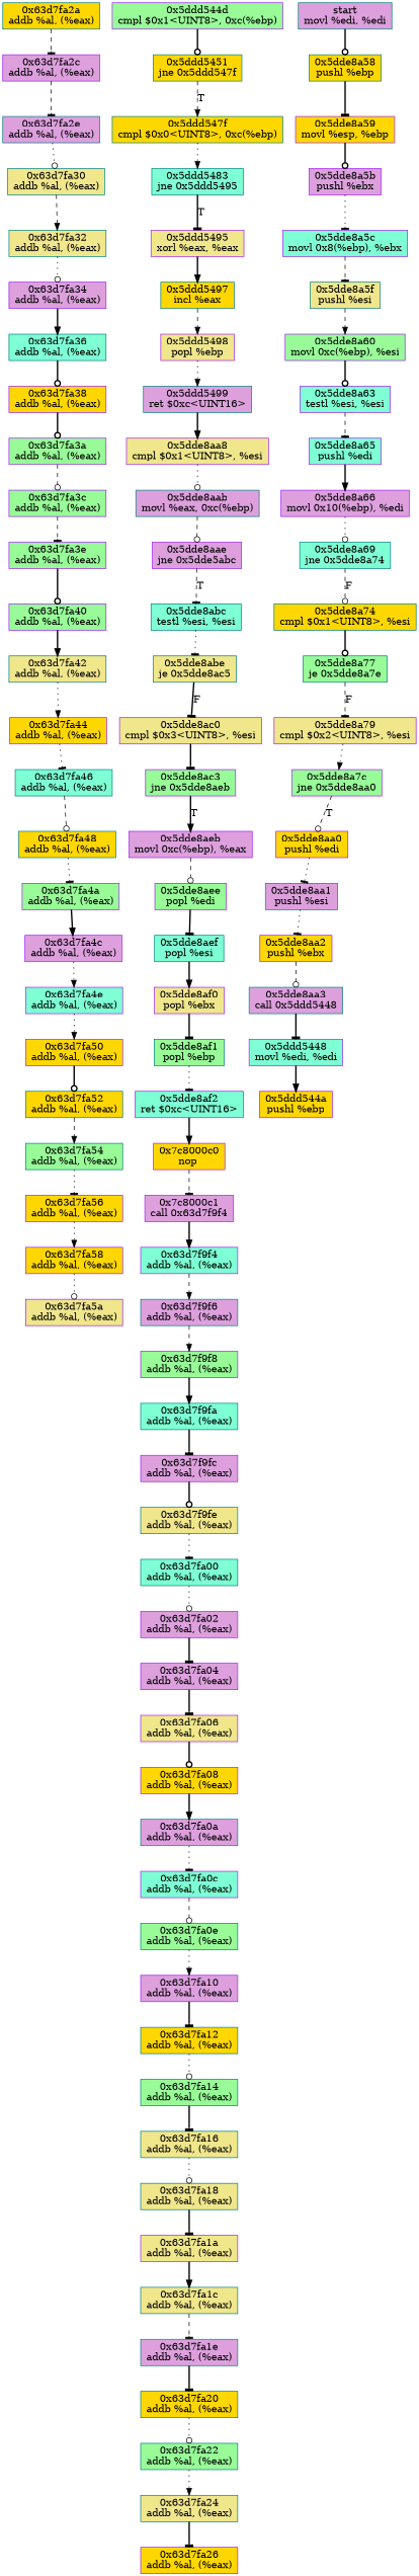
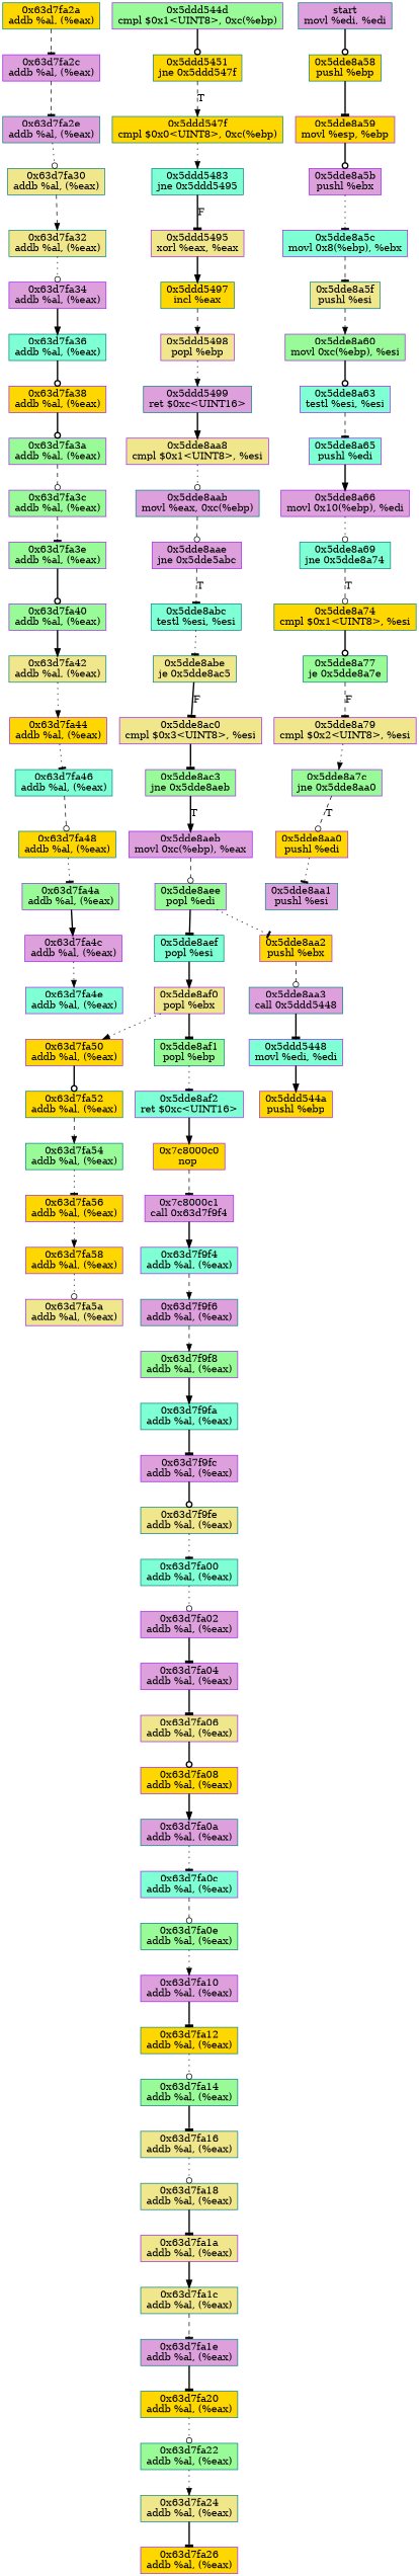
  digraph {
    node [color=purple fillcolor=gold shape=rectangle style=filled]
    edge [arrowhead=tee color="#000000" style=bold]
    n1 [color=teal fillcolor=plum label="start\nmovl %edi, %edi"]
    n2 [color=teal label="0x5dde8a58\npushl %ebp"]
    n3 [label="0x5dde8a59\nmovl %esp, %ebp"]
    n4 [fillcolor=plum label="0x5dde8a5b\npushl %ebx"]
    n5 [fillcolor=aquamarine label="0x5dde8a5c\nmovl 0x8(%ebp), %ebx"]
    n6 [color=teal fillcolor=khaki label="0x5dde8a5f\npushl %esi"]
    n7 [fillcolor=palegreen label="0x5dde8a60\nmovl 0xc(%ebp), %esi"]
    n8 [fillcolor=aquamarine label="0x5dde8a63\ntestl %esi, %esi"]
    n9 [fillcolor=aquamarine label="0x5dde8a65\npushl %edi"]
    n10 [fillcolor=plum label="0x5dde8a66\nmovl 0x10(%ebp), %edi"]
    n11 [color=teal fillcolor=aquamarine label="0x5dde8a69\njne 0x5dde8a74"]
    n12 [color=teal label="0x5dde8a74\ncmpl $0x1<UINT8>, %esi"]
    n13 [color=teal fillcolor=palegreen label="0x5dde8a77\nje 0x5dde8a7e"]
    n14 [fillcolor=khaki label="0x5dde8a79\ncmpl $0x2<UINT8>, %esi"]
    n15 [fillcolor=palegreen label="0x5dde8a7c\njne 0x5dde8aa0"]
    n16 [label="0x5dde8aa0\npushl %edi"]
    n17 [color=teal fillcolor=plum label="0x5dde8aa1\npushl %esi"]
    n18 [label="0x5dde8aa2\npushl %ebx"]
    n19 [color=teal fillcolor=plum label="0x5dde8aa3\ncall 0x5ddd5448"]
    n20 [fillcolor=aquamarine label="0x5ddd5448\nmovl %edi, %edi"]
    n21 [label="0x5ddd544a\npushl %ebp"]
    n22 [fillcolor=palegreen label="0x5ddd544d\ncmpl $0x1<UINT8>, 0xc(%ebp)"]
    n23 [color=teal label="0x5ddd5451\njne 0x5ddd547f"]
    n24 [color=teal label="0x5ddd547f\ncmpl $0x0<UINT8>, 0xc(%ebp)"]
    n25 [color=teal fillcolor=aquamarine label="0x5ddd5483\njne 0x5ddd5495"]
    n26 [fillcolor=khaki label="0x5ddd5495\nxorl %eax, %eax"]
    n27 [color=teal label="0x5ddd5497\nincl %eax"]
    n28 [fillcolor=khaki label="0x5ddd5498\npopl %ebp"]
    n29 [color=teal fillcolor=plum label="0x5ddd5499\nret $0xc<UINT16>"]
    n30 [fillcolor=khaki label="0x5dde8aa8\ncmpl $0x1<UINT8>, %esi"]
    n31 [color=teal fillcolor=plum label="0x5dde8aab\nmovl %eax, 0xc(%ebp)"]
    n32 [fillcolor=plum label="0x5dde8aae\njne 0x5dde5abc"]
    n33 [color=teal fillcolor=aquamarine label="0x5dde8abc\ntestl %esi, %esi"]
    n34 [color=teal fillcolor=khaki label="0x5dde8abe\nje 0x5dde8ac5"]
    n35 [fillcolor=khaki label="0x5dde8ac0\ncmpl $0x3<UINT8>, %esi"]
    n36 [fillcolor=palegreen label="0x5dde8ac3\njne 0x5dde8aeb"]
    n37 [fillcolor=plum label="0x5dde8aeb\nmovl 0xc(%ebp), %eax"]
    n38 [fillcolor=palegreen label="0x5dde8aee\npopl %edi"]
    n39 [color=teal fillcolor=aquamarine label="0x5dde8aef\npopl %esi"]
    n40 [fillcolor=khaki label="0x5dde8af0\npopl %ebx"]
    n41 [color=teal fillcolor=palegreen label="0x5dde8af1\npopl %ebp"]
    n42 [fillcolor=aquamarine label="0x5dde8af2\nret $0xc<UINT16>"]
    n43 [label="0x7c8000c0\nnop "]
    n44 [fillcolor=plum label="0x7c8000c1\ncall 0x63d7f9f4"]
    n45 [fillcolor=aquamarine label="0x63d7f9f4\naddb %al, (%eax)"]
    n46 [color=teal fillcolor=plum label="0x63d7f9f6\naddb %al, (%eax)"]
    n47 [fillcolor=palegreen label="0x63d7f9f8\naddb %al, (%eax)"]
    n48 [color=teal fillcolor=aquamarine label="0x63d7f9fa\naddb %al, (%eax)"]
    n49 [fillcolor=plum label="0x63d7f9fc\naddb %al, (%eax)"]
    n50 [color=teal fillcolor=khaki label="0x63d7f9fe\naddb %al, (%eax)"]
    n51 [color=teal fillcolor=aquamarine label="0x63d7fa00\naddb %al, (%eax)"]
    n52 [fillcolor=plum label="0x63d7fa02\naddb %al, (%eax)"]
    n53 [fillcolor=plum label="0x63d7fa04\naddb %al, (%eax)"]
    n54 [fillcolor=khaki label="0x63d7fa06\naddb %al, (%eax)"]
    n55 [label="0x63d7fa08\naddb %al, (%eax)"]
    n56 [color=teal fillcolor=plum label="0x63d7fa0a\naddb %al, (%eax)"]
    n57 [fillcolor=aquamarine label="0x63d7fa0c\naddb %al, (%eax)"]
    n58 [color=teal fillcolor=palegreen label="0x63d7fa0e\naddb %al, (%eax)"]
    n59 [fillcolor=plum label="0x63d7fa10\naddb %al, (%eax)"]
    n60 [color=teal label="0x63d7fa12\naddb %al, (%eax)"]
    n61 [color=teal fillcolor=palegreen label="0x63d7fa14\naddb %al, (%eax)"]
    n62 [color=teal fillcolor=khaki label="0x63d7fa16\naddb %al, (%eax)"]
    n63 [color=teal fillcolor=khaki label="0x63d7fa18\naddb %al, (%eax)"]
    n64 [fillcolor=khaki label="0x63d7fa1a\naddb %al, (%eax)"]
    n65 [color=teal fillcolor=khaki label="0x63d7fa1c\naddb %al, (%eax)"]
    n66 [color=teal fillcolor=plum label="0x63d7fa1e\naddb %al, (%eax)"]
    n67 [color=teal label="0x63d7fa20\naddb %al, (%eax)"]
    n68 [color=teal fillcolor=palegreen label="0x63d7fa22\naddb %al, (%eax)"]
    n69 [color=teal fillcolor=khaki label="0x63d7fa24\naddb %al, (%eax)"]
    n70 [label="0x63d7fa26\naddb %al, (%eax)"]
    n71 [color=teal label="0x63d7fa2a\naddb %al, (%eax)"]
    n72 [fillcolor=plum label="0x63d7fa2c\naddb %al, (%eax)"]
    n73 [color=teal fillcolor=plum label="0x63d7fa2e\naddb %al, (%eax)"]
    n74 [color=teal fillcolor=khaki label="0x63d7fa30\naddb %al, (%eax)"]
    n75 [color=teal fillcolor=khaki label="0x63d7fa32\naddb %al, (%eax)"]
    n76 [fillcolor=plum label="0x63d7fa34\naddb %al, (%eax)"]
    n77 [color=teal fillcolor=aquamarine label="0x63d7fa36\naddb %al, (%eax)"]
    n78 [label="0x63d7fa38\naddb %al, (%eax)"]
    n79 [fillcolor=palegreen label="0x63d7fa3a\naddb %al, (%eax)"]
    n80 [fillcolor=palegreen label="0x63d7fa3c\naddb %al, (%eax)"]
    n81 [fillcolor=palegreen label="0x63d7fa3e\naddb %al, (%eax)"]
    n82 [fillcolor=palegreen label="0x63d7fa40\naddb %al, (%eax)"]
    n83 [color=teal fillcolor=khaki label="0x63d7fa42\naddb %al, (%eax)"]
    n84 [label="0x63d7fa44\naddb %al, (%eax)"]
    n85 [color=teal fillcolor=aquamarine label="0x63d7fa46\naddb %al, (%eax)"]
    n86 [color=teal label="0x63d7fa48\naddb %al, (%eax)"]
    n87 [fillcolor=palegreen label="0x63d7fa4a\naddb %al, (%eax)"]
    n88 [fillcolor=plum label="0x63d7fa4c\naddb %al, (%eax)"]
    n89 [fillcolor=aquamarine label="0x63d7fa4e\naddb %al, (%eax)"]
    n90 [label="0x63d7fa50\naddb %al, (%eax)"]
    n91 [color=teal label="0x63d7fa52\naddb %al, (%eax)"]
    n92 [color=teal fillcolor=palegreen label="0x63d7fa54\naddb %al, (%eax)"]
    n93 [label="0x63d7fa56\naddb %al, (%eax)"]
    n94 [label="0x63d7fa58\naddb %al, (%eax)"]
    n95 [fillcolor=khaki label="0x63d7fa5a\naddb %al, (%eax)"]
    n1 -> n2 [arrowhead=odot]
    n2 -> n3
    n3 -> n4 [arrowhead=odot]
    n4 -> n5 [style=dotted]
    n5 -> n6 [style=dashed]
    n6 -> n7 [arrowhead=normal style=dashed]
    n7 -> n8 [arrowhead=odot]
    n8 -> n9 [style=dashed]
    n9 -> n10 [arrowhead=normal]
    n10 -> n11 [arrowhead=odot style=dotted]
-   n11 -> n12 [arrowhead=odot label=F style=dashed]
+   n11 -> n12 [arrowhead=odot label=T style=dashed]
    n12 -> n13 [arrowhead=odot]
    n13 -> n14 [label=F style=dashed]
    n14 -> n15 [arrowhead=normal style=dotted]
    n15 -> n16 [arrowhead=odot label=T style=dashed]
    n16 -> n17 [style=dotted]
-   n17 -> n18 [style=dotted]
+   n38 -> n18 [style=dotted]
    n18 -> n19 [arrowhead=odot style=dashed]
    n19 -> n20
    n20 -> n21 [arrowhead=normal]
    n22 -> n23 [arrowhead=odot]
    n23 -> n24 [arrowhead=normal label=T style=dashed]
    n24 -> n25 [arrowhead=normal style=dotted]
-   n25 -> n26 [label=T]
+   n25 -> n26 [label=F]
    n26 -> n27 [arrowhead=normal]
    n27 -> n28 [arrowhead=normal style=dashed]
    n28 -> n29 [arrowhead=normal style=dotted]
    n29 -> n30 [arrowhead=normal]
    n30 -> n31 [arrowhead=odot style=dotted]
    n31 -> n32 [arrowhead=odot style=dashed]
    n32 -> n33 [label=T style=dashed]
    n33 -> n34 [style=dotted]
    n34 -> n35 [label=F]
    n35 -> n36
    n36 -> n37 [arrowhead=normal label=T]
    n37 -> n38 [arrowhead=odot style=dashed]
    n38 -> n39
    n39 -> n40 [arrowhead=normal]
    n40 -> n41
    n41 -> n42 [style=dotted]
    n42 -> n43 [arrowhead=normal]
    n43 -> n44 [style=dashed]
    n44 -> n45 [arrowhead=normal]
    n45 -> n46 [arrowhead=normal style=dashed]
    n46 -> n47 [arrowhead=normal style=dashed]
    n47 -> n48 [arrowhead=normal]
    n48 -> n49
    n49 -> n50 [arrowhead=odot]
    n50 -> n51 [style=dotted]
    n51 -> n52 [arrowhead=odot style=dotted]
    n52 -> n53
    n53 -> n54
    n54 -> n55 [arrowhead=odot]
    n55 -> n56 [arrowhead=normal]
    n56 -> n57 [style=dotted]
    n57 -> n58 [arrowhead=odot style=dashed]
    n58 -> n59 [arrowhead=normal style=dotted]
    n59 -> n60
    n60 -> n61 [arrowhead=odot style=dotted]
    n61 -> n62
    n62 -> n63 [arrowhead=odot style=dotted]
    n63 -> n64
    n64 -> n65 [arrowhead=normal]
    n65 -> n66 [style=dashed]
    n66 -> n67
    n67 -> n68 [arrowhead=odot style=dotted]
    n68 -> n69 [arrowhead=normal style=dotted]
    n69 -> n70
    n71 -> n72 [style=dashed]
    n72 -> n73 [style=dashed]
    n73 -> n74 [arrowhead=odot style=dotted]
    n74 -> n75 [arrowhead=normal style=dashed]
    n75 -> n76 [arrowhead=odot style=dotted]
    n76 -> n77 [arrowhead=normal]
    n77 -> n78 [arrowhead=odot]
    n78 -> n79 [arrowhead=odot]
    n79 -> n80 [arrowhead=odot style=dashed]
    n80 -> n81 [style=dashed]
    n81 -> n82 [arrowhead=odot]
    n82 -> n83 [arrowhead=normal]
    n83 -> n84 [arrowhead=normal style=dotted]
    n84 -> n85 [style=dotted]
    n85 -> n86 [arrowhead=odot style=dashed]
    n86 -> n87 [style=dotted]
    n87 -> n88 [arrowhead=normal]
    n88 -> n89 [arrowhead=normal style=dotted]
-   n89 -> n90 [arrowhead=normal style=dotted]
+   n40 -> n90 [arrowhead=normal style=dotted]
    n90 -> n91 [arrowhead=odot]
    n91 -> n92 [arrowhead=normal style=dashed]
    n92 -> n93 [style=dotted]
    n93 -> n94 [arrowhead=normal style=dotted]
    n94 -> n95 [arrowhead=odot style=dotted]
  }
